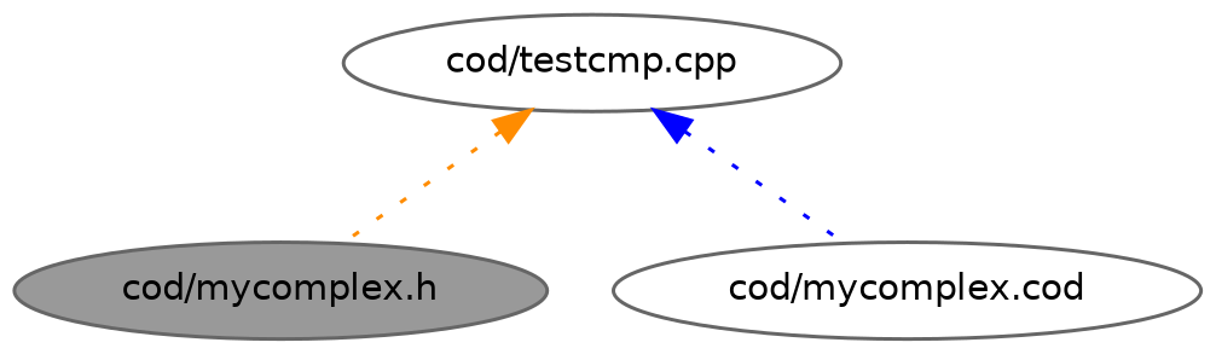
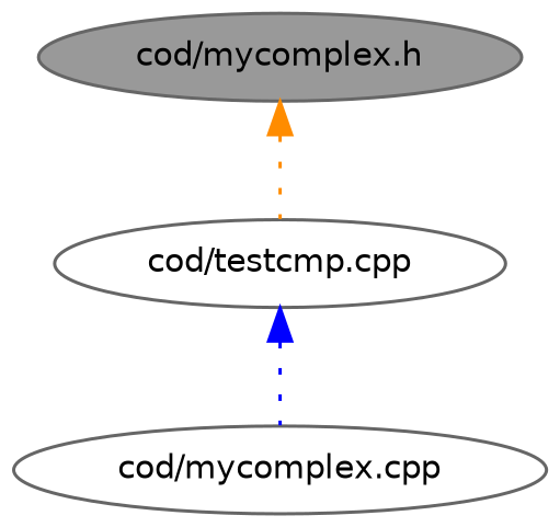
  digraph {
    node [color=grey40 fillcolor=white fontname=Helvetica fontsize=10 shape=ellipse style=filled]
    edge [dir=back fontname=Helvetica fontsize=10 labelfontname=Helvetica labelfontsize=10 style=dotted]
    n1 [color=gray40 fillcolor=grey60 fontcolor=black height=0.2 label="cod/mycomplex.h" width=0.4]
    n2 [height=0.2 label="cod/testcmp.cpp" width=0.4]
-   n3 [height=0.2 label="cod/mycomplex.cod" width=0.4]
-   n2 -> n1 [color=darkorange]
+   n3 [height=0.2 label="cod/mycomplex.cpp" width=0.4]
+   n1 -> n2 [color=darkorange]
    n2 -> n3 [color=blue]
  }
